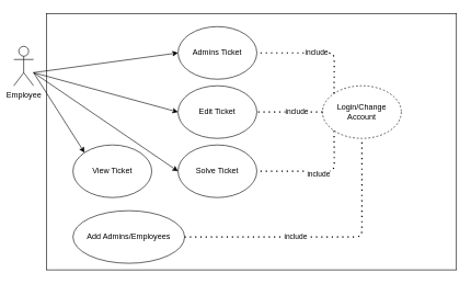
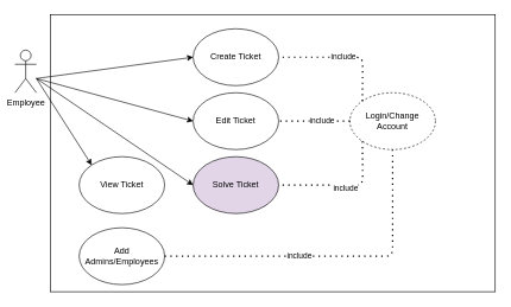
  <mxCell id="0" />
  <mxCell id="1" parent="0" />
  <mxCell id="2" value="" style="rounded=0;whiteSpace=wrap;html=1;" parent="1" vertex="1"><mxGeometry x="70" y="20" width="624" height="390" as="geometry" /></mxCell>
  <mxCell id="3" value="Employee" style="shape=umlActor;verticalLabelPosition=bottom;verticalAlign=top;html=1;outlineConnect=0;" parent="1" vertex="1"><mxGeometry x="20" y="70" width="30" height="60" as="geometry" /></mxCell>
- <mxCell id="4" value="Add Admins/Employees" style="ellipse;whiteSpace=wrap;html=1;" parent="1" vertex="1"><mxGeometry x="110" y="320" width="170" height="80" as="geometry" /></mxCell>
+ <mxCell id="4" value="Add Admins/Employees" style="ellipse;whiteSpace=wrap;html=1;" parent="1" vertex="1"><mxGeometry x="110" y="320" width="120" height="80" as="geometry" /></mxCell>
  <mxCell id="5" value="Login/Change Account" style="ellipse;whiteSpace=wrap;html=1;dashed=1;" parent="1" vertex="1"><mxGeometry x="490" y="130" width="120" height="80" as="geometry" /></mxCell>
- <mxCell id="6" value="Solve Ticket" style="ellipse;whiteSpace=wrap;html=1;" parent="1" vertex="1"><mxGeometry x="270" y="220" width="120" height="80" as="geometry" /></mxCell>
- <mxCell id="7" value="Admins Ticket" style="ellipse;whiteSpace=wrap;html=1;" parent="1" vertex="1"><mxGeometry x="270" y="40" width="120" height="80" as="geometry" /></mxCell>
+ <mxCell id="6" value="Solve Ticket" style="ellipse;whiteSpace=wrap;html=1;fillColor=#e1d5e7;" parent="1" vertex="1"><mxGeometry x="270" y="220" width="120" height="80" as="geometry" /></mxCell>
+ <mxCell id="7" value="Create Ticket" style="ellipse;whiteSpace=wrap;html=1;" parent="1" vertex="1"><mxGeometry x="270" y="40" width="120" height="80" as="geometry" /></mxCell>
  <mxCell id="8" value="View Ticket" style="ellipse;whiteSpace=wrap;html=1;" parent="1" vertex="1"><mxGeometry x="110" y="220" width="120" height="80" as="geometry" /></mxCell>
  <mxCell id="9" value="Edit Ticket" style="ellipse;whiteSpace=wrap;html=1;" parent="1" vertex="1"><mxGeometry x="270" y="130" width="120" height="80" as="geometry" /></mxCell>
  <mxCell id="10" value="" style="endArrow=classic;html=1;entryX=0;entryY=0;entryDx=0;entryDy=0;" edge="1" parent="1" target="8"><mxGeometry width="50" height="50" relative="1" as="geometry"><mxPoint x="50" y="110" as="sourcePoint" /><mxPoint x="390" y="220" as="targetPoint" /></mxGeometry></mxCell>
  <mxCell id="11" value="" style="endArrow=classic;html=1;entryX=0;entryY=0.5;entryDx=0;entryDy=0;" edge="1" parent="1" target="6"><mxGeometry width="50" height="50" relative="1" as="geometry"><mxPoint x="50" y="110" as="sourcePoint" /><mxPoint x="390" y="220" as="targetPoint" /></mxGeometry></mxCell>
  <mxCell id="12" value="" style="endArrow=classic;html=1;entryX=0;entryY=0.5;entryDx=0;entryDy=0;" edge="1" parent="1" target="9"><mxGeometry width="50" height="50" relative="1" as="geometry"><mxPoint x="50" y="110" as="sourcePoint" /><mxPoint x="390" y="220" as="targetPoint" /></mxGeometry></mxCell>
  <mxCell id="13" value="" style="endArrow=classic;html=1;entryX=0;entryY=0.5;entryDx=0;entryDy=0;" edge="1" parent="1" target="7"><mxGeometry width="50" height="50" relative="1" as="geometry"><mxPoint x="50" y="110" as="sourcePoint" /><mxPoint x="390" y="220" as="targetPoint" /></mxGeometry></mxCell>
  <mxCell id="14" value="" style="endArrow=none;dashed=1;html=1;dashPattern=1 3;strokeWidth=2;exitX=1;exitY=0.5;exitDx=0;exitDy=0;entryX=0.5;entryY=1;entryDx=0;entryDy=0;" edge="1" parent="1" source="4" target="5"><mxGeometry width="50" height="50" relative="1" as="geometry"><mxPoint x="340" y="270" as="sourcePoint" /><mxPoint x="390" y="220" as="targetPoint" /><Array as="points"><mxPoint x="550" y="360" /></Array></mxGeometry></mxCell>
  <mxCell id="15" value="include" style="edgeLabel;html=1;align=center;verticalAlign=middle;resizable=0;points=[];" vertex="1" connectable="0" parent="14"><mxGeometry x="-0.202" y="1" relative="1" as="geometry"><mxPoint as="offset" /></mxGeometry></mxCell>
  <mxCell id="16" value="" style="endArrow=none;dashed=1;html=1;dashPattern=1 3;strokeWidth=2;entryX=1;entryY=0.5;entryDx=0;entryDy=0;exitX=0;exitY=1;exitDx=0;exitDy=0;" edge="1" parent="1" source="5" target="6"><mxGeometry width="50" height="50" relative="1" as="geometry"><mxPoint x="340" y="270" as="sourcePoint" /><mxPoint x="390" y="220" as="targetPoint" /><Array as="points"><mxPoint x="508" y="260" /></Array></mxGeometry></mxCell>
  <mxCell id="17" value="include" style="edgeLabel;html=1;align=center;verticalAlign=middle;resizable=0;points=[];" vertex="1" connectable="0" parent="16"><mxGeometry x="-0.313" y="-25" relative="1" as="geometry"><mxPoint x="-24" y="28" as="offset" /></mxGeometry></mxCell>
  <mxCell id="18" value="" style="endArrow=none;dashed=1;html=1;dashPattern=1 3;strokeWidth=2;entryX=1;entryY=0.5;entryDx=0;entryDy=0;exitX=0;exitY=0.5;exitDx=0;exitDy=0;" edge="1" parent="1" source="5" target="9"><mxGeometry width="50" height="50" relative="1" as="geometry"><mxPoint x="340" y="270" as="sourcePoint" /><mxPoint x="390" y="220" as="targetPoint" /></mxGeometry></mxCell>
  <mxCell id="19" value="include" style="edgeLabel;html=1;align=center;verticalAlign=middle;resizable=0;points=[];" vertex="1" connectable="0" parent="18"><mxGeometry x="-0.192" y="-2" relative="1" as="geometry"><mxPoint as="offset" /></mxGeometry></mxCell>
  <mxCell id="20" value="" style="endArrow=none;dashed=1;html=1;dashPattern=1 3;strokeWidth=2;entryX=1;entryY=0.5;entryDx=0;entryDy=0;exitX=0;exitY=0;exitDx=0;exitDy=0;" edge="1" parent="1" source="5" target="7"><mxGeometry width="50" height="50" relative="1" as="geometry"><mxPoint x="340" y="270" as="sourcePoint" /><mxPoint x="390" y="220" as="targetPoint" /><Array as="points"><mxPoint x="508" y="80" /></Array></mxGeometry></mxCell>
  <mxCell id="21" value="include" style="edgeLabel;html=1;align=center;verticalAlign=middle;resizable=0;points=[];" vertex="1" connectable="0" parent="20"><mxGeometry x="-0.313" y="27" relative="1" as="geometry"><mxPoint x="-27" y="-29" as="offset" /></mxGeometry></mxCell>
